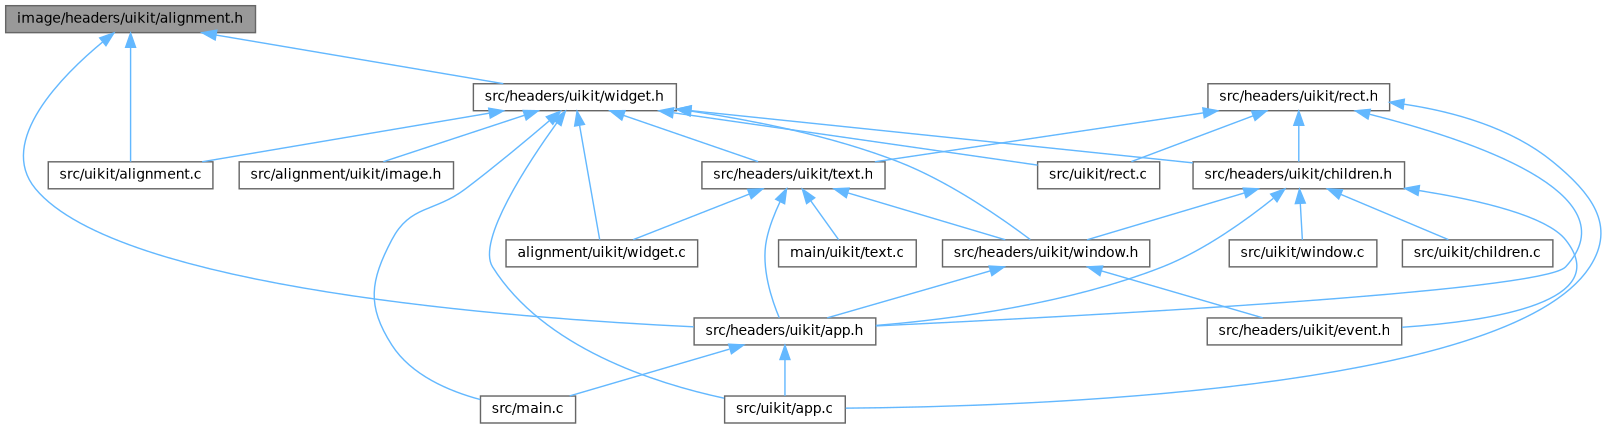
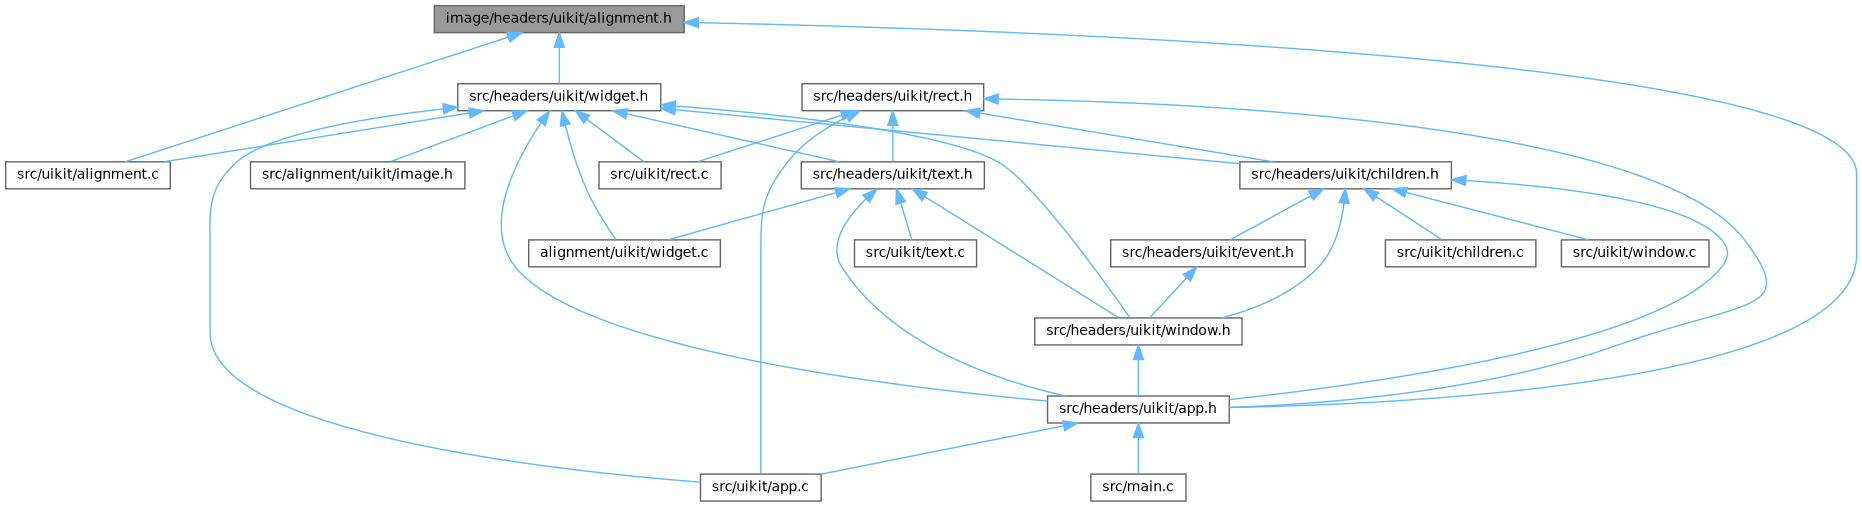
  digraph {
    node [color=grey40 fillcolor=white fontname=Helvetica fontsize=10 shape=box style=filled]
    edge [color=steelblue1 dir=back fontname=Helvetica fontsize=10 labelfontname=Helvetica labelfontsize=10 style=solid]
    n1 [color=gray40 fillcolor=grey60 fontcolor=black height=0.2 label="image/headers/uikit/alignment.h" width=0.4]
    n2 [height=0.2 label="src/headers/uikit/app.h" width=0.4]
    n3 [height=0.2 label="src/headers/uikit/widget.h" width=0.4]
    n4 [height=0.2 label="src/uikit/alignment.c" width=0.4]
    n5 [height=0.2 label="src/main.c" width=0.4]
    n6 [height=0.2 label="src/uikit/app.c" width=0.4]
    n7 [height=0.2 label="src/headers/uikit/children.h" width=0.4]
    n8 [height=0.2 label="src/headers/uikit/window.h" width=0.4]
    n9 [height=0.2 label="src/alignment/uikit/image.h" width=0.4]
    n10 [height=0.2 label="src/headers/uikit/text.h" width=0.4]
    n11 [height=0.2 label="alignment/uikit/widget.c" width=0.4]
    n12 [height=0.2 label="src/uikit/rect.c" width=0.4]
    n13 [height=0.2 label="src/headers/uikit/event.h" width=0.4]
    n14 [height=0.2 label="src/uikit/children.c" width=0.4]
    n15 [height=0.2 label="src/uikit/window.c" width=0.4]
    n16 [height=0.2 label="src/headers/uikit/rect.h" width=0.4]
-   n17 [height=0.2 label="main/uikit/text.c" width=0.4]
+   n17 [height=0.2 label="src/uikit/text.c" width=0.4]
    n1 -> n2
    n1 -> n3
    n1 -> n4
    n2 -> n5
    n2 -> n6
-   n3 -> n5
+   n3 -> n2
    n3 -> n4
    n3 -> n6
    n3 -> n7
    n3 -> n8
    n3 -> n9
    n3 -> n10
    n3 -> n11
    n3 -> n12
    n7 -> n2
    n7 -> n8
    n7 -> n13
    n7 -> n14
    n7 -> n15
    n8 -> n2
    n10 -> n2
    n10 -> n8
    n10 -> n11
    n10 -> n17
-   n8 -> n13
+   n13 -> n8
    n16 -> n2
    n16 -> n6
    n16 -> n7
    n16 -> n10
    n16 -> n12
  }
